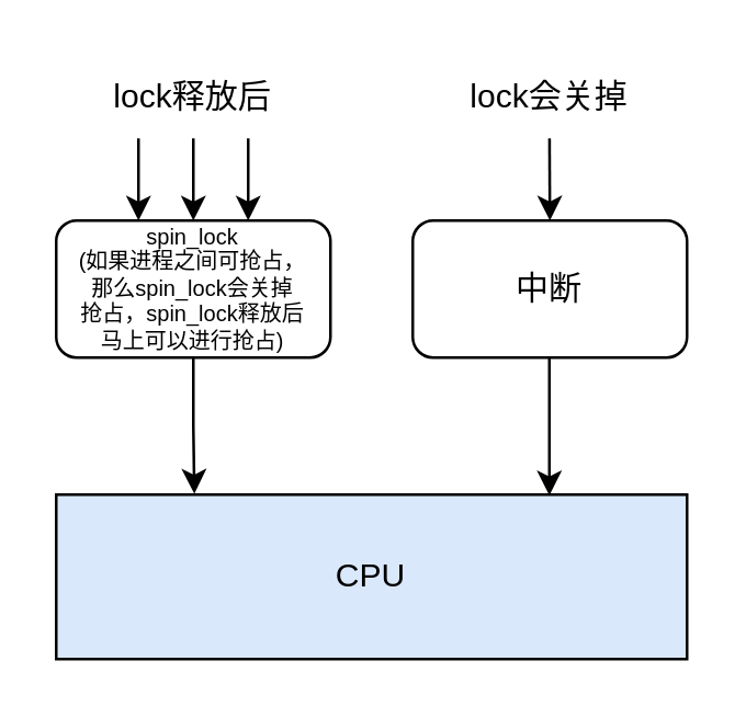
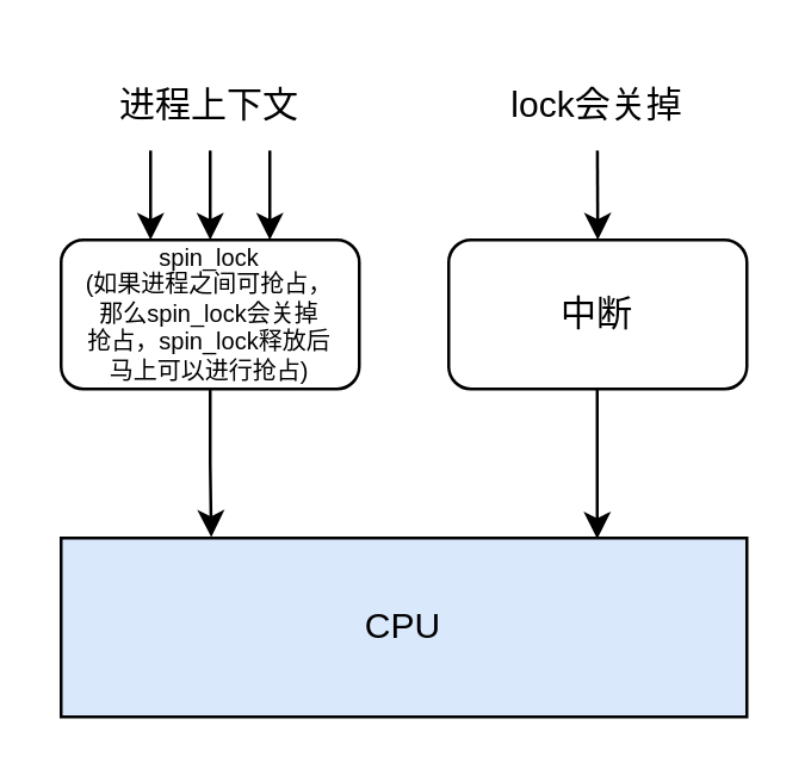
  <mxCell id="0" />
  <mxCell id="1" parent="0" />
  <mxCell id="2" value="CPU" style="rounded=0;whiteSpace=wrap;html=1;fillColor=#dae8fc;" vertex="1" parent="1"><mxGeometry x="20" y="180" width="230" height="60" as="geometry" /></mxCell>
  <mxCell id="3" value="spin_lock&lt;div style=&quot;font-size: 8px;&quot;&gt;(如果进程之间可抢占，&lt;/div&gt;&lt;div style=&quot;font-size: 8px;&quot;&gt;那么spin_lock会关掉&lt;/div&gt;&lt;div style=&quot;font-size: 8px;&quot;&gt;抢占，spin_lock释放后&lt;/div&gt;&lt;div style=&quot;font-size: 8px;&quot;&gt;马上可以进行抢占)&lt;/div&gt;" style="rounded=1;whiteSpace=wrap;html=1;fontSize=8;" vertex="1" parent="1"><mxGeometry x="20" y="80" width="100" height="50" as="geometry" /></mxCell>
  <mxCell id="4" value="" style="endArrow=classic;html=1;rounded=0;entryX=0.5;entryY=0;entryDx=0;entryDy=0;" edge="1" parent="1" target="3"><mxGeometry width="50" height="50" relative="1" as="geometry"><mxPoint x="70" y="50" as="sourcePoint" /><mxPoint x="110" y="150" as="targetPoint" /></mxGeometry></mxCell>
  <mxCell id="5" style="edgeStyle=orthogonalEdgeStyle;rounded=0;orthogonalLoop=1;jettySize=auto;html=1;exitX=0.5;exitY=1;exitDx=0;exitDy=0;entryX=0.219;entryY=-0.005;entryDx=0;entryDy=0;entryPerimeter=0;" edge="1" parent="1" source="3" target="2"><mxGeometry relative="1" as="geometry" /></mxCell>
  <mxCell id="6" value="中断" style="rounded=1;whiteSpace=wrap;html=1;" vertex="1" parent="1"><mxGeometry x="150" y="80" width="100" height="50" as="geometry" /></mxCell>
  <mxCell id="7" style="edgeStyle=orthogonalEdgeStyle;rounded=0;orthogonalLoop=1;jettySize=auto;html=1;exitX=0.5;exitY=1;exitDx=0;exitDy=0;entryX=0.219;entryY=-0.005;entryDx=0;entryDy=0;entryPerimeter=0;" edge="1" parent="1"><mxGeometry relative="1" as="geometry"><mxPoint x="199.81" y="130.3" as="sourcePoint" /><mxPoint x="199.81" y="180.3" as="targetPoint" /></mxGeometry></mxCell>
  <mxCell id="8" value="" style="endArrow=classic;html=1;rounded=0;" edge="1" parent="1"><mxGeometry width="50" height="50" relative="1" as="geometry"><mxPoint x="199.86" y="50" as="sourcePoint" /><mxPoint x="200" y="80" as="targetPoint" /></mxGeometry></mxCell>
  <mxCell id="9" value="lock会关掉" style="text;html=1;align=center;verticalAlign=middle;whiteSpace=wrap;rounded=0;" vertex="1" parent="1"><mxGeometry x="160" y="20" width="80" height="30" as="geometry" /></mxCell>
- <mxCell id="10" value="lock释放后" style="text;html=1;align=center;verticalAlign=middle;whiteSpace=wrap;rounded=0;" vertex="1" parent="1"><mxGeometry x="30" y="20" width="80" height="30" as="geometry" /></mxCell>
+ <mxCell id="10" value="进程上下文" style="text;html=1;align=center;verticalAlign=middle;whiteSpace=wrap;rounded=0;" vertex="1" parent="1"><mxGeometry x="30" y="20" width="80" height="30" as="geometry" /></mxCell>
  <mxCell id="11" value="" style="endArrow=classic;html=1;rounded=0;" edge="1" parent="1"><mxGeometry width="50" height="50" relative="1" as="geometry"><mxPoint x="90" y="50" as="sourcePoint" /><mxPoint x="90" y="80" as="targetPoint" /></mxGeometry></mxCell>
  <mxCell id="12" value="" style="endArrow=classic;html=1;rounded=0;" edge="1" parent="1"><mxGeometry width="50" height="50" relative="1" as="geometry"><mxPoint x="50" y="50" as="sourcePoint" /><mxPoint x="50" y="80" as="targetPoint" /></mxGeometry></mxCell>
